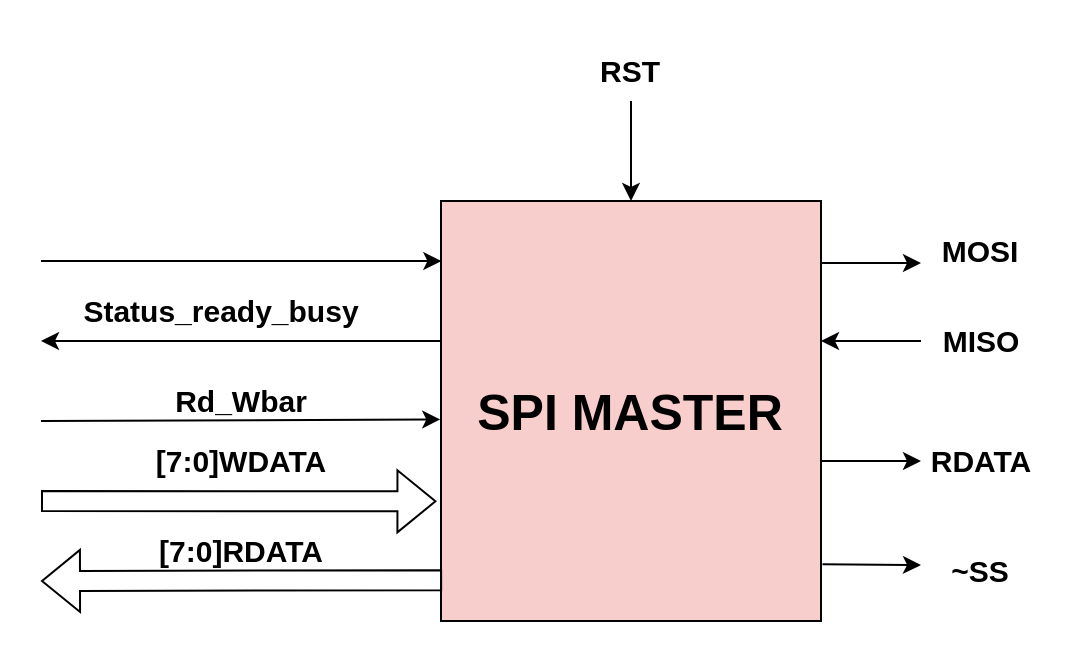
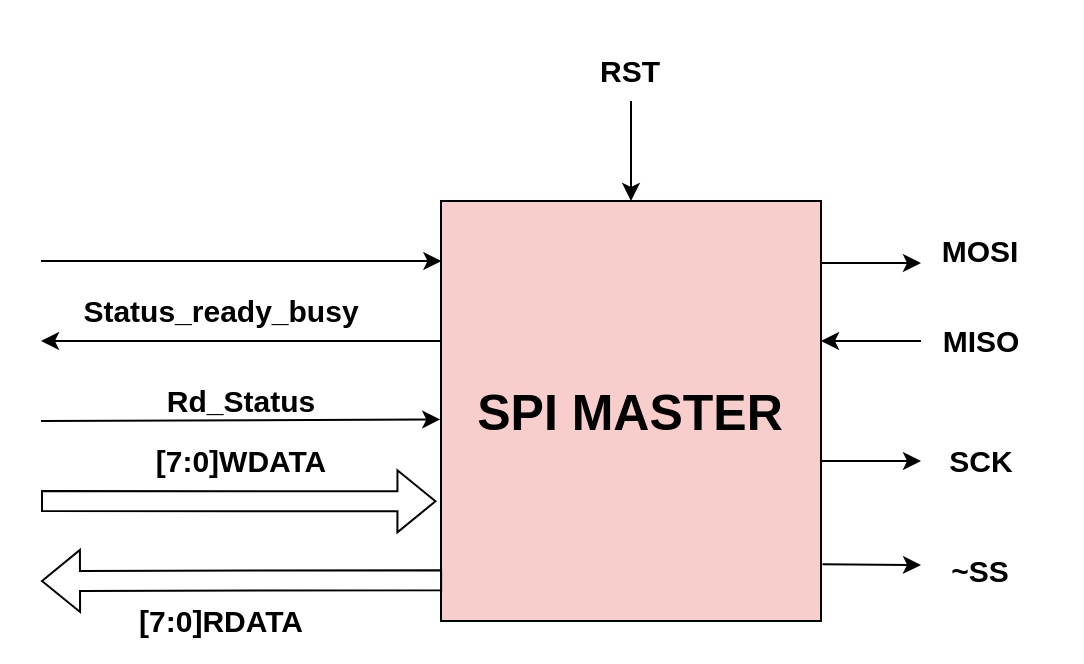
  <mxCell id="0" />
  <mxCell id="1" parent="0" />
  <mxCell id="2" value="&lt;b&gt;&lt;font style=&quot;font-size: 25px;&quot;&gt;SPI MASTER&lt;/font&gt;&lt;/b&gt;" style="rounded=0;whiteSpace=wrap;html=1;fillColor=#f8cecc;" vertex="1" parent="1"><mxGeometry x="220" y="100" width="190" height="210" as="geometry" /></mxCell>
  <mxCell id="3" value="" style="endArrow=classic;html=1;rounded=0;fontSize=25;entryX=0.001;entryY=0.143;entryDx=0;entryDy=0;entryPerimeter=0;" edge="1" parent="1" target="2"><mxGeometry width="50" height="50" relative="1" as="geometry"><mxPoint x="20" y="130" as="sourcePoint" /><mxPoint x="310" y="260" as="targetPoint" /></mxGeometry></mxCell>
  <mxCell id="4" value="" style="endArrow=classic;html=1;rounded=0;fontSize=25;entryX=-0.002;entryY=0.52;entryDx=0;entryDy=0;entryPerimeter=0;exitX=0.003;exitY=0.267;exitDx=0;exitDy=0;exitPerimeter=0;" edge="1" parent="1" target="2"><mxGeometry width="50" height="50" relative="1" as="geometry"><mxPoint x="20" y="210" as="sourcePoint" /><mxPoint x="310" y="260" as="targetPoint" /></mxGeometry></mxCell>
  <mxCell id="5" value="" style="endArrow=classic;html=1;rounded=0;fontSize=25;entryX=-0.007;entryY=0.17;entryDx=0;entryDy=0;entryPerimeter=0;" edge="1" parent="1"><mxGeometry width="50" height="50" relative="1" as="geometry"><mxPoint x="220" y="170" as="sourcePoint" /><mxPoint x="20" y="170" as="targetPoint" /></mxGeometry></mxCell>
  <mxCell id="6" value="" style="endArrow=classic;html=1;rounded=0;fontSize=25;entryX=-0.012;entryY=0.715;entryDx=0;entryDy=0;entryPerimeter=0;exitX=-0.004;exitY=0.364;exitDx=0;exitDy=0;exitPerimeter=0;shape=flexArrow;" edge="1" parent="1" target="2"><mxGeometry width="50" height="50" relative="1" as="geometry"><mxPoint x="20" y="250" as="sourcePoint" /><mxPoint x="310" y="260" as="targetPoint" /></mxGeometry></mxCell>
  <mxCell id="7" value="" style="endArrow=classic;html=1;rounded=0;fontSize=25;entryX=0.008;entryY=0.464;entryDx=0;entryDy=0;entryPerimeter=0;shape=flexArrow;exitX=0.003;exitY=0.903;exitDx=0;exitDy=0;exitPerimeter=0;" edge="1" parent="1" source="2"><mxGeometry width="50" height="50" relative="1" as="geometry"><mxPoint x="310" y="260" as="sourcePoint" /><mxPoint x="20" y="290" as="targetPoint" /></mxGeometry></mxCell>
- <mxCell id="8" value="&lt;b&gt;Rd_Wbar&lt;/b&gt;" style="text;html=1;align=center;verticalAlign=middle;resizable=0;points=[];autosize=1;strokeColor=none;fillColor=none;fontSize=15;" vertex="1" parent="1"><mxGeometry x="75" y="185" width="90" height="30" as="geometry" /></mxCell>
- <mxCell id="9" value="&lt;b&gt;[7:0]RDATA&lt;/b&gt;" style="text;html=1;align=center;verticalAlign=middle;resizable=0;points=[];autosize=1;strokeColor=none;fillColor=none;fontSize=15;" vertex="1" parent="1"><mxGeometry x="65" y="260" width="110" height="30" as="geometry" /></mxCell>
+ <mxCell id="8" value="&lt;b&gt;Rd_Status&lt;/b&gt;" style="text;html=1;align=center;verticalAlign=middle;resizable=0;points=[];autosize=1;strokeColor=none;fillColor=none;fontSize=15;" vertex="1" parent="1"><mxGeometry x="75" y="185" width="90" height="30" as="geometry" /></mxCell>
+ <mxCell id="9" value="&lt;b&gt;[7:0]RDATA&lt;/b&gt;" style="text;html=1;align=center;verticalAlign=middle;resizable=0;points=[];autosize=1;strokeColor=none;fillColor=none;fontSize=15;" vertex="1" parent="1"><mxGeometry x="55" y="295" width="110" height="30" as="geometry" /></mxCell>
  <mxCell id="10" value="&lt;b&gt;Status_ready_busy&lt;/b&gt;" style="text;html=1;align=center;verticalAlign=middle;resizable=0;points=[];autosize=1;strokeColor=none;fillColor=none;fontSize=15;" vertex="1" parent="1"><mxGeometry x="30" y="140" width="160" height="30" as="geometry" /></mxCell>
  <mxCell id="11" value="&lt;b&gt;[7:0]WDATA&lt;/b&gt;" style="text;html=1;align=center;verticalAlign=middle;resizable=0;points=[];autosize=1;strokeColor=none;fillColor=none;fontSize=15;" vertex="1" parent="1"><mxGeometry x="65" y="215" width="110" height="30" as="geometry" /></mxCell>
  <mxCell id="12" value="" style="endArrow=classic;html=1;rounded=0;shadow=0;fontSize=15;entryX=0.5;entryY=0;entryDx=0;entryDy=0;" edge="1" parent="1" target="2"><mxGeometry width="50" height="50" relative="1" as="geometry"><mxPoint x="315" y="50" as="sourcePoint" /><mxPoint x="220" y="100" as="targetPoint" /></mxGeometry></mxCell>
  <mxCell id="13" value="&lt;b&gt;RST&lt;/b&gt;" style="text;html=1;strokeColor=none;fillColor=none;align=center;verticalAlign=middle;whiteSpace=wrap;rounded=0;fontSize=15;" vertex="1" parent="1"><mxGeometry x="285" y="20" width="60" height="30" as="geometry" /></mxCell>
  <mxCell id="14" value="" style="endArrow=classic;html=1;rounded=0;shadow=0;fontSize=15;" edge="1" parent="1"><mxGeometry width="50" height="50" relative="1" as="geometry"><mxPoint x="410" y="131" as="sourcePoint" /><mxPoint x="460" y="131" as="targetPoint" /></mxGeometry></mxCell>
  <mxCell id="15" value="&lt;b&gt;MOSI&lt;/b&gt;" style="text;html=1;strokeColor=none;fillColor=none;align=center;verticalAlign=middle;whiteSpace=wrap;rounded=0;fontSize=15;" vertex="1" parent="1"><mxGeometry x="460" y="110" width="60" height="30" as="geometry" /></mxCell>
  <mxCell id="16" value="" style="endArrow=classic;html=1;rounded=0;shadow=0;fontSize=15;" edge="1" parent="1"><mxGeometry width="50" height="50" relative="1" as="geometry"><mxPoint x="460" y="170" as="sourcePoint" /><mxPoint x="410" y="170" as="targetPoint" /></mxGeometry></mxCell>
  <mxCell id="17" value="&lt;b&gt;MISO&lt;/b&gt;" style="text;html=1;align=center;verticalAlign=middle;resizable=0;points=[];autosize=1;strokeColor=none;fillColor=none;fontSize=15;" vertex="1" parent="1"><mxGeometry x="460" y="155" width="60" height="30" as="geometry" /></mxCell>
  <mxCell id="18" value="" style="endArrow=classic;html=1;rounded=0;shadow=0;fontSize=15;" edge="1" parent="1"><mxGeometry width="50" height="50" relative="1" as="geometry"><mxPoint x="410" y="230" as="sourcePoint" /><mxPoint x="460" y="230" as="targetPoint" /></mxGeometry></mxCell>
- <mxCell id="19" value="&lt;b&gt;RDATA&lt;/b&gt;" style="text;html=1;align=center;verticalAlign=middle;resizable=0;points=[];autosize=1;strokeColor=none;fillColor=none;fontSize=15;" vertex="1" parent="1"><mxGeometry x="460" y="215" width="60" height="30" as="geometry" /></mxCell>
+ <mxCell id="19" value="&lt;b&gt;SCK&lt;/b&gt;" style="text;html=1;align=center;verticalAlign=middle;resizable=0;points=[];autosize=1;strokeColor=none;fillColor=none;fontSize=15;" vertex="1" parent="1"><mxGeometry x="460" y="215" width="60" height="30" as="geometry" /></mxCell>
  <mxCell id="20" value="" style="endArrow=classic;html=1;rounded=0;shadow=0;fontSize=15;exitX=1.004;exitY=0.865;exitDx=0;exitDy=0;exitPerimeter=0;" edge="1" parent="1" source="2"><mxGeometry width="50" height="50" relative="1" as="geometry"><mxPoint x="410" y="230" as="sourcePoint" /><mxPoint x="460" y="282" as="targetPoint" /></mxGeometry></mxCell>
  <mxCell id="21" value="&lt;b&gt;~SS&lt;/b&gt;" style="text;html=1;strokeColor=none;fillColor=none;align=center;verticalAlign=middle;whiteSpace=wrap;rounded=0;fontSize=15;" vertex="1" parent="1"><mxGeometry x="460" y="270" width="60" height="30" as="geometry" /></mxCell>
